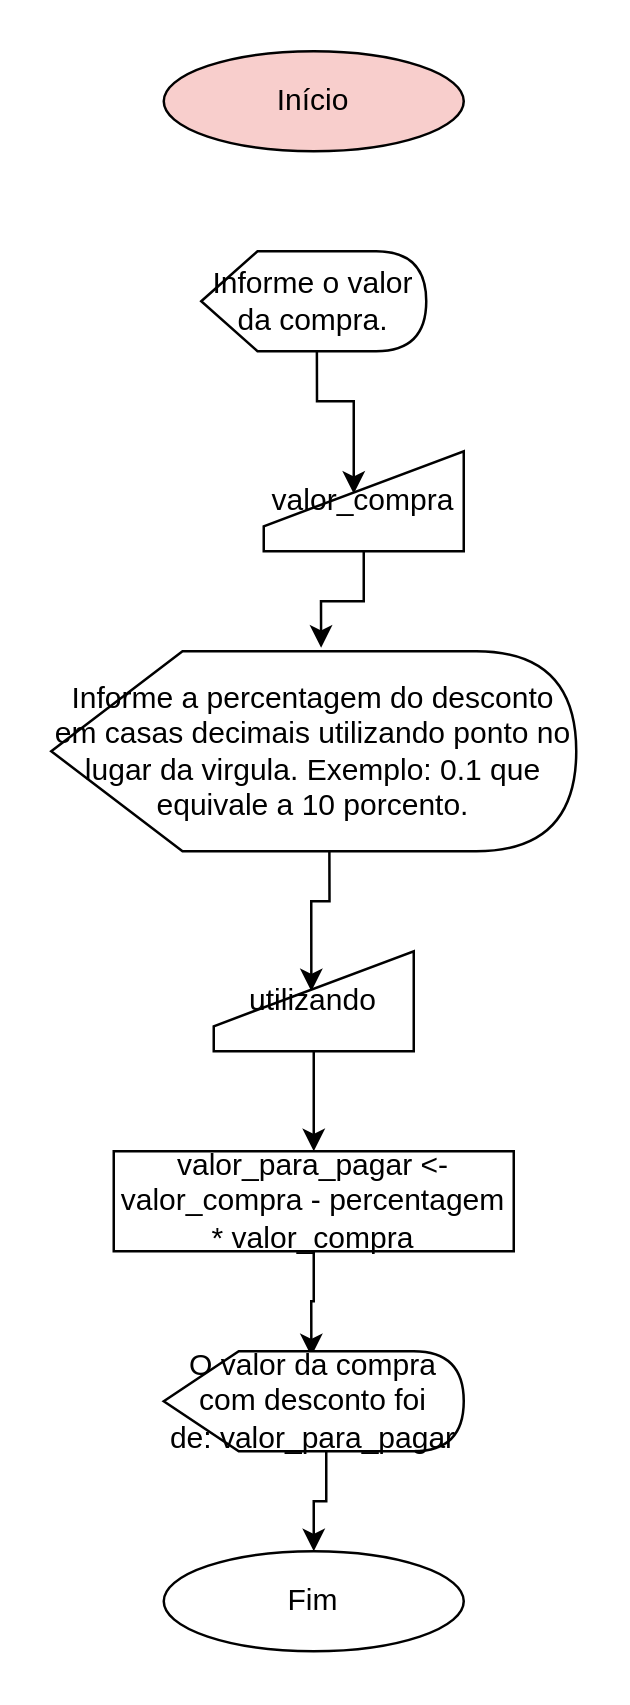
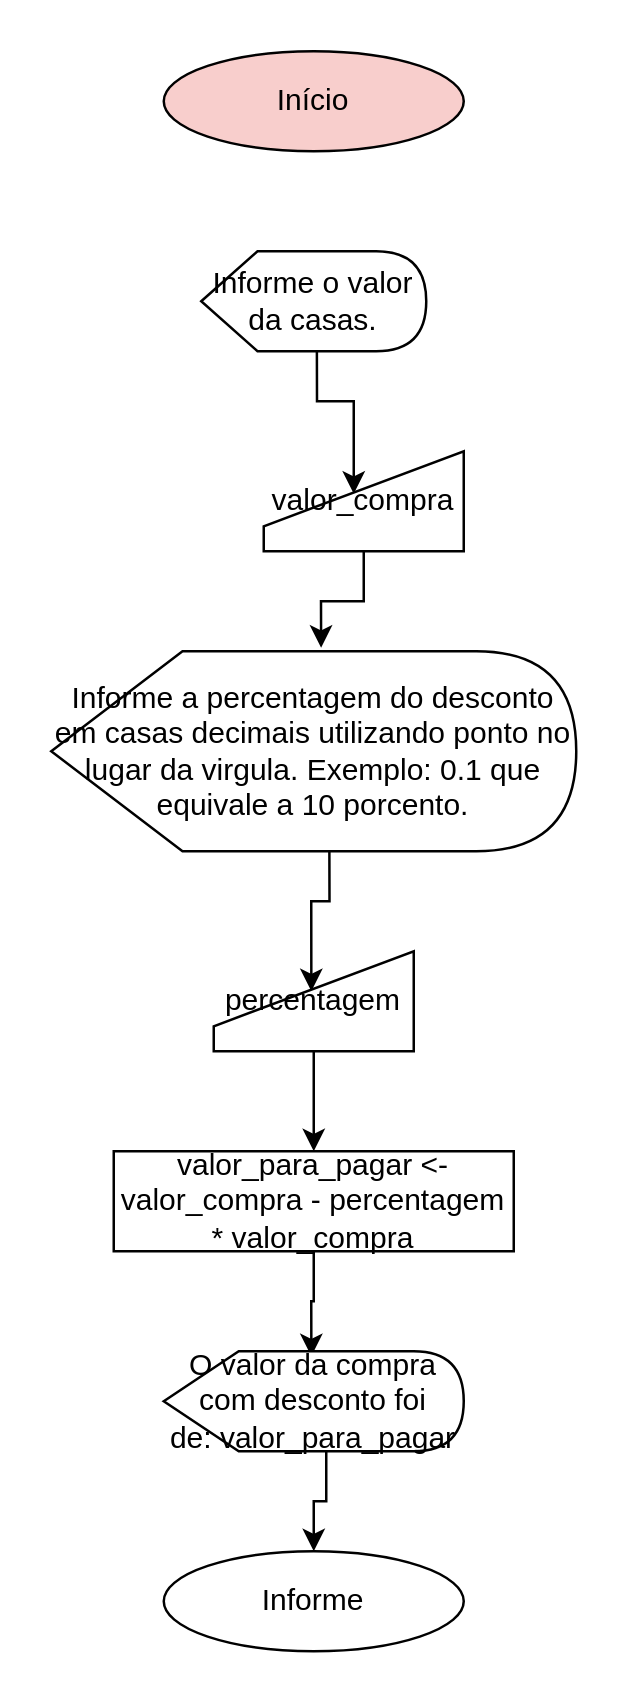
  <mxCell id="0" />
  <mxCell id="1" parent="0" />
  <mxCell id="2" value="Início" style="ellipse;whiteSpace=wrap;html=1;fillColor=#f8cecc;" vertex="1" parent="1"><mxGeometry x="65" y="20" width="120" height="40" as="geometry" /></mxCell>
  <mxCell id="3" style="edgeStyle=orthogonalEdgeStyle;rounded=0;orthogonalLoop=1;jettySize=auto;html=1;exitX=0;exitY=0;exitDx=46.25;exitDy=40;exitPerimeter=0;entryX=0.45;entryY=0.425;entryDx=0;entryDy=0;entryPerimeter=0;" edge="1" parent="1" source="4" target="6"><mxGeometry relative="1" as="geometry" /></mxCell>
- <mxCell id="4" value="Informe o valor da compra." style="shape=display;whiteSpace=wrap;html=1;" vertex="1" parent="1"><mxGeometry x="80" y="100" width="90" height="40" as="geometry" /></mxCell>
+ <mxCell id="4" value="Informe o valor da casas." style="shape=display;whiteSpace=wrap;html=1;" vertex="1" parent="1"><mxGeometry x="80" y="100" width="90" height="40" as="geometry" /></mxCell>
  <mxCell id="5" style="edgeStyle=orthogonalEdgeStyle;rounded=0;orthogonalLoop=1;jettySize=auto;html=1;exitX=0.5;exitY=1;exitDx=0;exitDy=0;entryX=0.514;entryY=-0.017;entryDx=0;entryDy=0;entryPerimeter=0;" edge="1" parent="1" source="6" target="8"><mxGeometry relative="1" as="geometry" /></mxCell>
  <mxCell id="6" value="valor_compra" style="shape=manualInput;whiteSpace=wrap;html=1;" vertex="1" parent="1"><mxGeometry x="105" y="180" width="80" height="40" as="geometry" /></mxCell>
  <mxCell id="7" style="edgeStyle=orthogonalEdgeStyle;rounded=0;orthogonalLoop=1;jettySize=auto;html=1;exitX=0;exitY=0;exitDx=111.25;exitDy=80;exitPerimeter=0;entryX=0.488;entryY=0.4;entryDx=0;entryDy=0;entryPerimeter=0;" edge="1" parent="1" source="8" target="11"><mxGeometry relative="1" as="geometry" /></mxCell>
  <mxCell id="8" value="Informe a percentagem do desconto em casas decimais utilizando ponto no lugar da virgula. Exemplo: 0.1 que equivale a 10 porcento." style="shape=display;whiteSpace=wrap;html=1;" vertex="1" parent="1"><mxGeometry x="20" y="260" width="210" height="80" as="geometry" /></mxCell>
- <mxCell id="9" value="Fim" style="ellipse;whiteSpace=wrap;html=1;" vertex="1" parent="1"><mxGeometry x="65" y="620" width="120" height="40" as="geometry" /></mxCell>
+ <mxCell id="9" value="Informe" style="ellipse;whiteSpace=wrap;html=1;" vertex="1" parent="1"><mxGeometry x="65" y="620" width="120" height="40" as="geometry" /></mxCell>
  <mxCell id="10" style="edgeStyle=orthogonalEdgeStyle;rounded=0;orthogonalLoop=1;jettySize=auto;html=1;exitX=0.5;exitY=1;exitDx=0;exitDy=0;entryX=0.5;entryY=0;entryDx=0;entryDy=0;" edge="1" parent="1" source="11" target="13"><mxGeometry relative="1" as="geometry" /></mxCell>
- <mxCell id="11" value="utilizando" style="shape=manualInput;whiteSpace=wrap;html=1;" vertex="1" parent="1"><mxGeometry x="85" y="380" width="80" height="40" as="geometry" /></mxCell>
+ <mxCell id="11" value="percentagem" style="shape=manualInput;whiteSpace=wrap;html=1;" vertex="1" parent="1"><mxGeometry x="85" y="380" width="80" height="40" as="geometry" /></mxCell>
  <mxCell id="12" style="edgeStyle=orthogonalEdgeStyle;rounded=0;orthogonalLoop=1;jettySize=auto;html=1;exitX=0.5;exitY=1;exitDx=0;exitDy=0;entryX=0.492;entryY=0.05;entryDx=0;entryDy=0;entryPerimeter=0;" edge="1" parent="1" source="13" target="15"><mxGeometry relative="1" as="geometry" /></mxCell>
  <mxCell id="13" value="valor_para_pagar &amp;lt;- valor_compra - percentagem * valor_compra" style="rounded=0;whiteSpace=wrap;html=1;" vertex="1" parent="1"><mxGeometry x="45" y="460" width="160" height="40" as="geometry" /></mxCell>
  <mxCell id="14" style="edgeStyle=orthogonalEdgeStyle;rounded=0;orthogonalLoop=1;jettySize=auto;html=1;exitX=0;exitY=0;exitDx=65;exitDy=40;exitPerimeter=0;entryX=0.5;entryY=0;entryDx=0;entryDy=0;" edge="1" parent="1" source="15" target="9"><mxGeometry relative="1" as="geometry" /></mxCell>
  <mxCell id="15" value="O valor da compra com desconto foi de:&amp;nbsp;valor_para_pagar" style="shape=display;whiteSpace=wrap;html=1;" vertex="1" parent="1"><mxGeometry x="65" y="540" width="120" height="40" as="geometry" /></mxCell>
